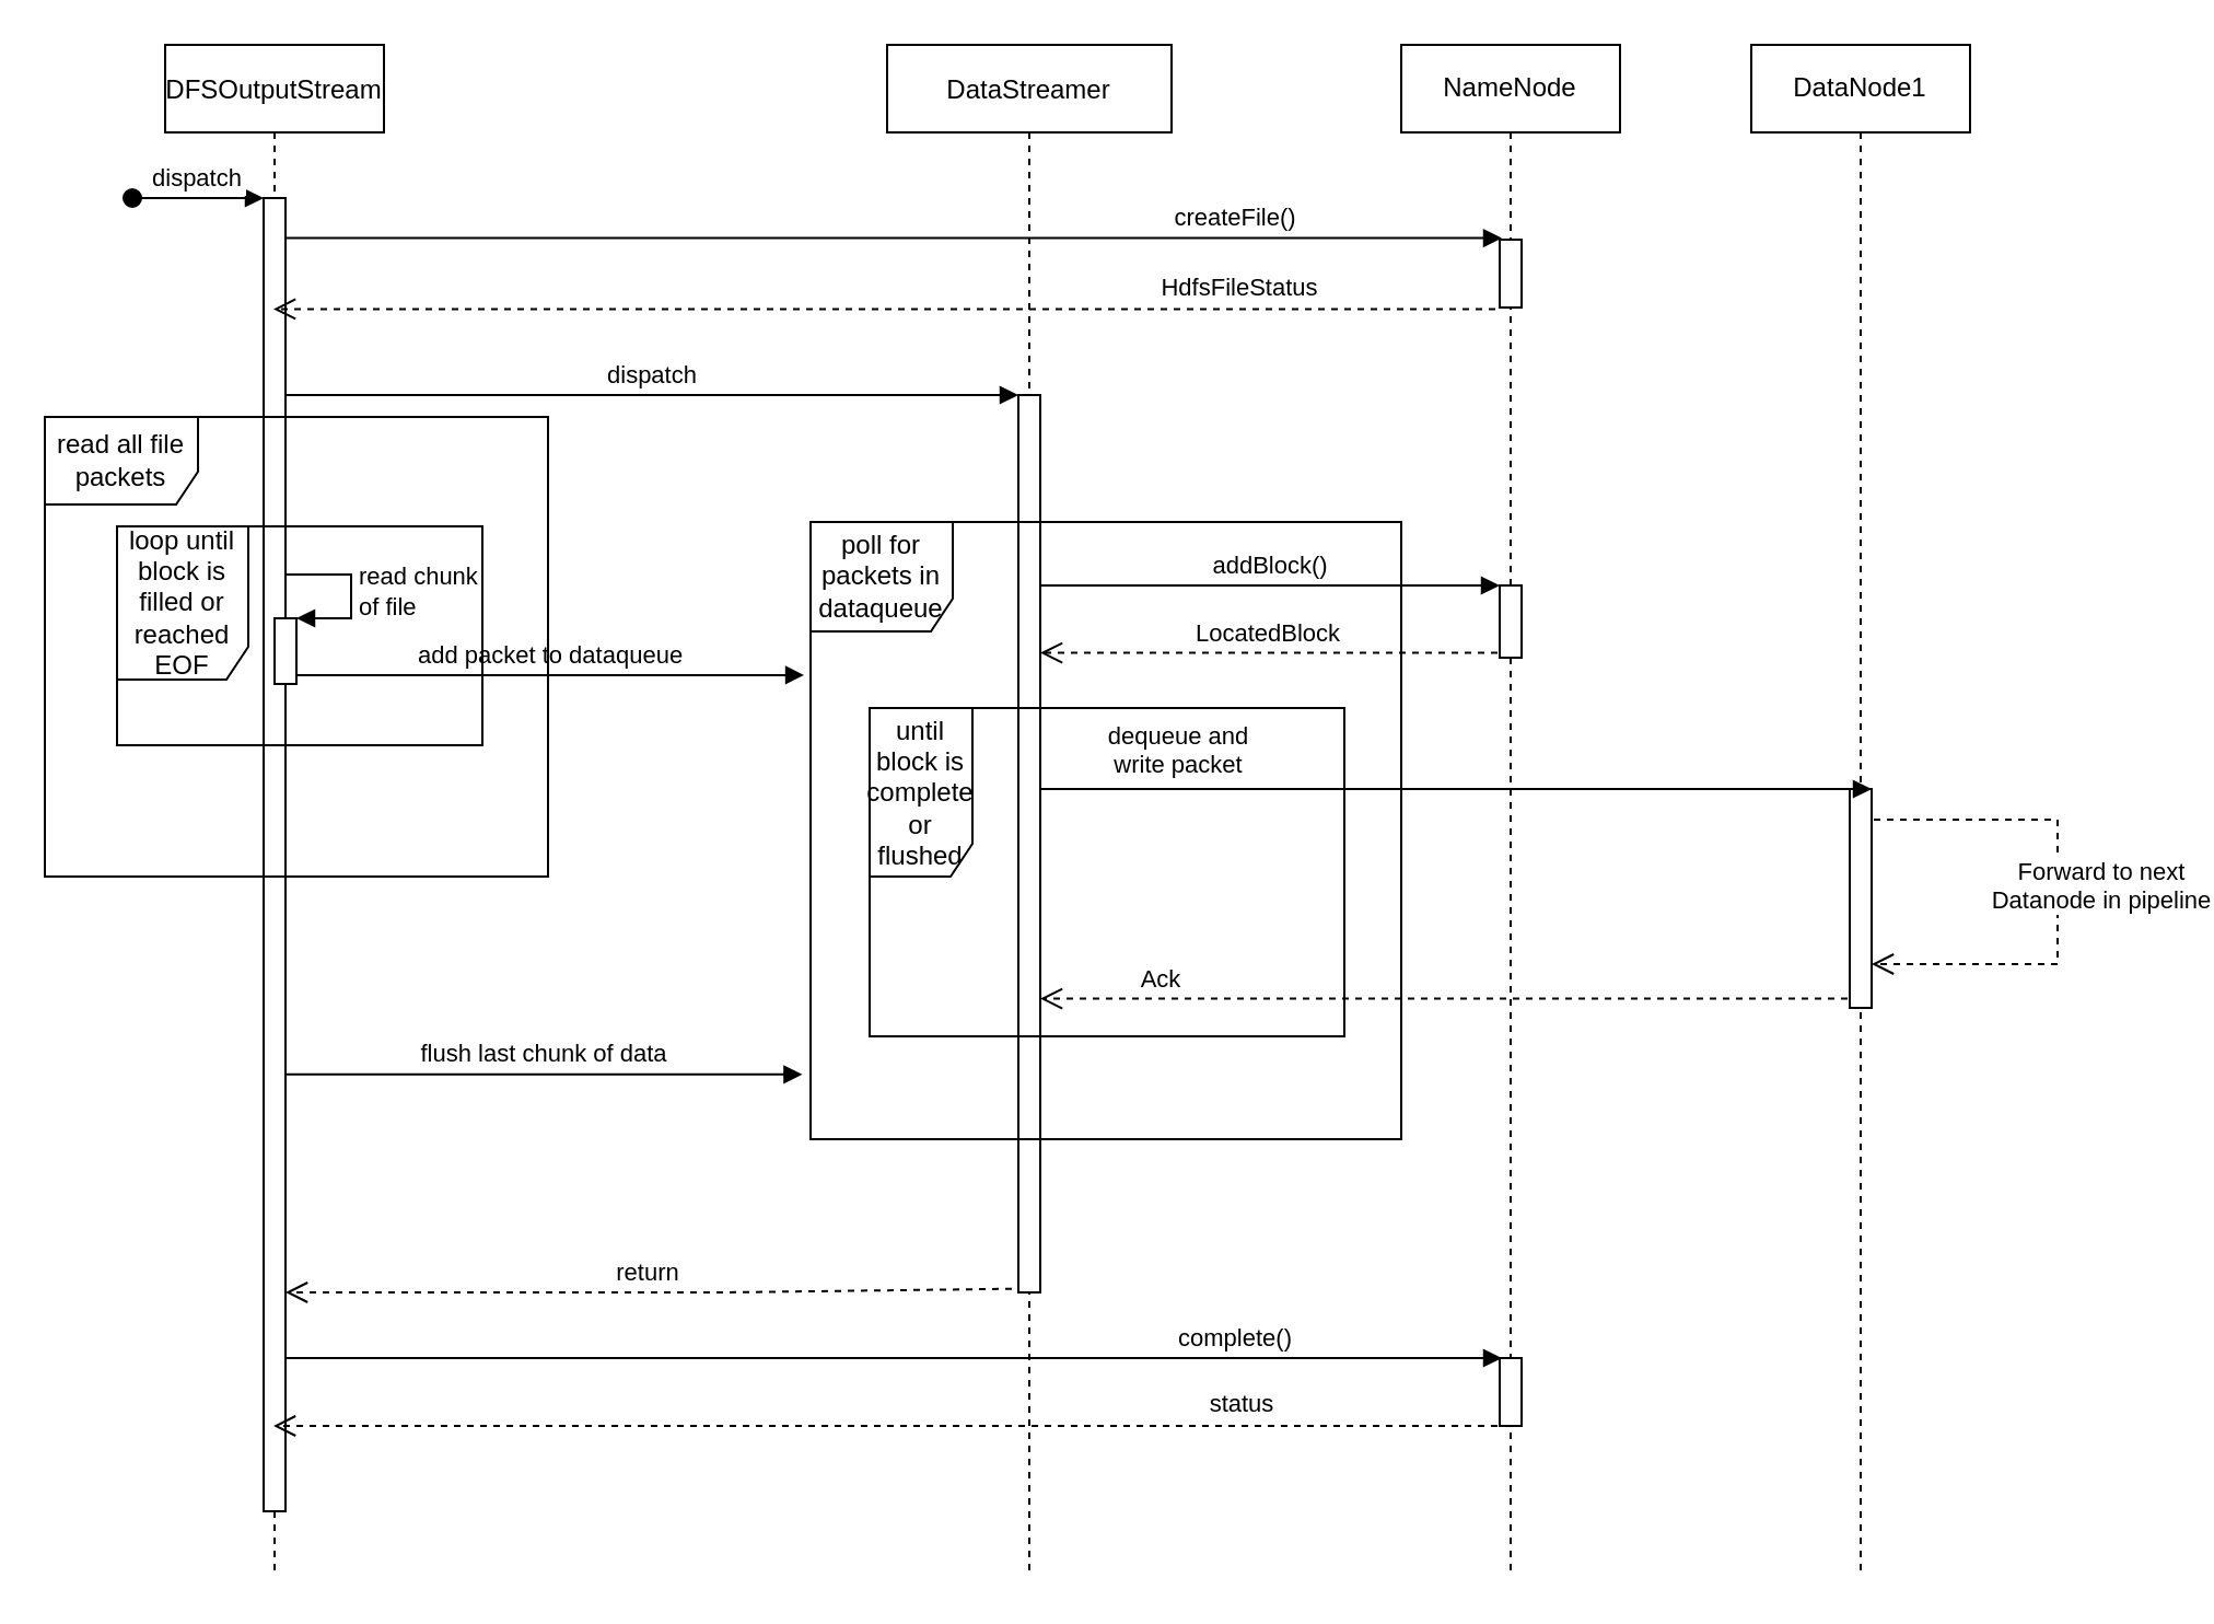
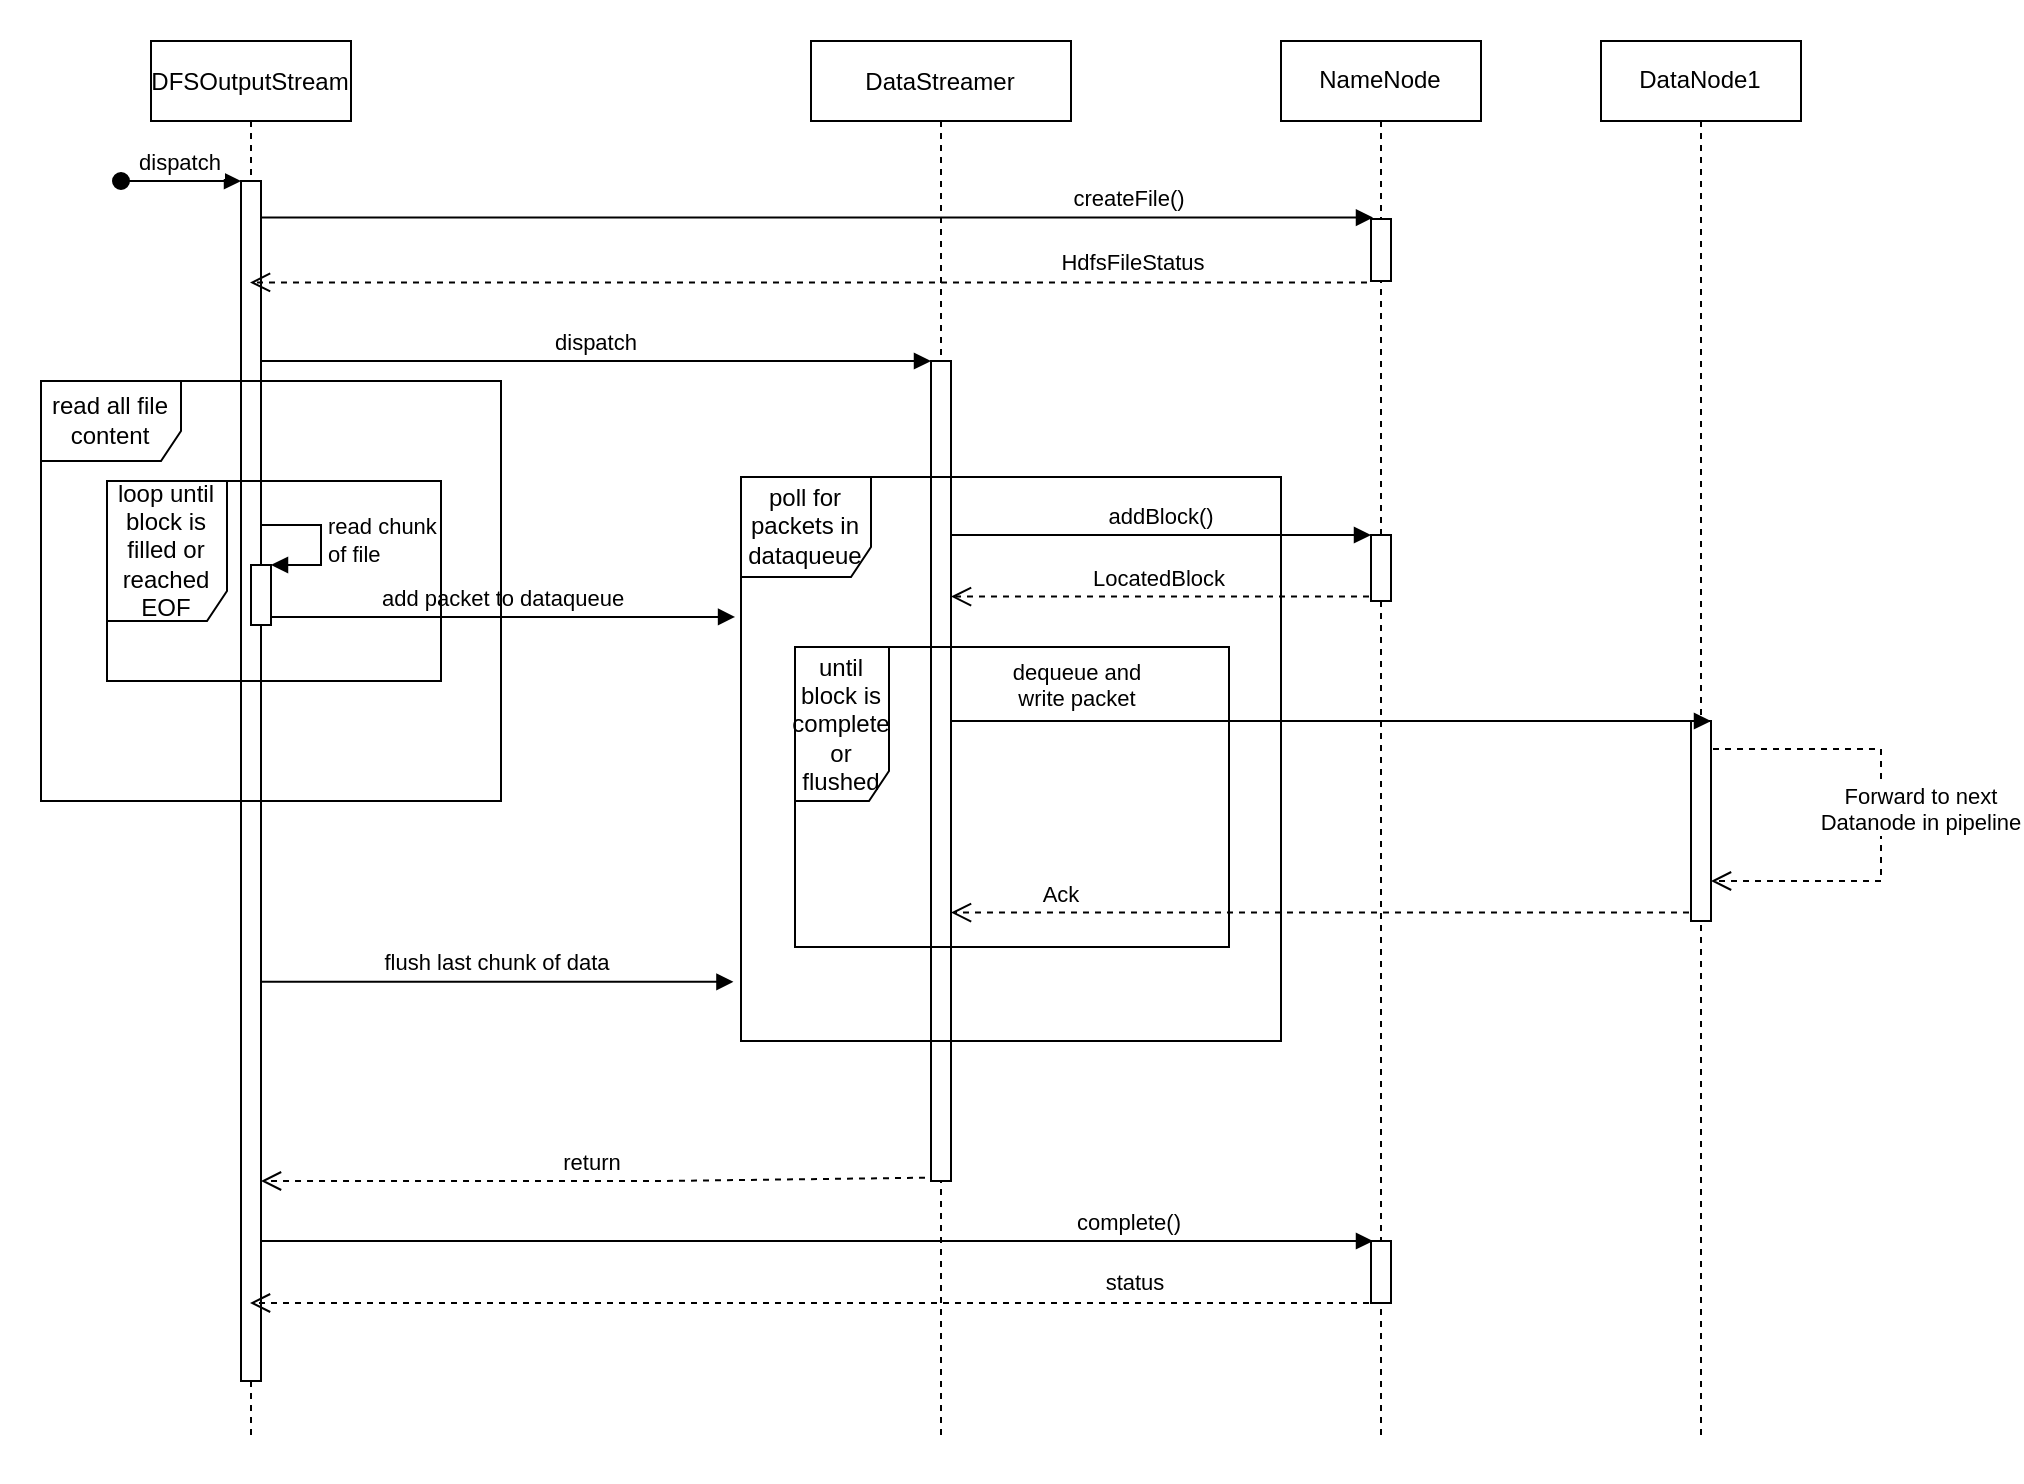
  <mxCell id="0" />
  <mxCell id="1" parent="0" />
  <mxCell id="2" value="DFSOutputStream" style="shape=umlLifeline;perimeter=lifelinePerimeter;container=1;collapsible=0;recursiveResize=0;rounded=0;shadow=0;strokeWidth=1;" parent="1" vertex="1"><mxGeometry x="75" y="20" width="100" height="700" as="geometry" /></mxCell>
  <mxCell id="3" value="" style="points=[];perimeter=orthogonalPerimeter;rounded=0;shadow=0;strokeWidth=1;" parent="2" vertex="1"><mxGeometry x="45" y="70" width="10" height="600" as="geometry" /></mxCell>
  <mxCell id="4" value="dispatch" style="verticalAlign=bottom;startArrow=oval;endArrow=block;startSize=8;shadow=0;strokeWidth=1;" parent="2" target="3" edge="1"><mxGeometry relative="1" as="geometry"><mxPoint x="-15" y="70" as="sourcePoint" /></mxGeometry></mxCell>
  <mxCell id="5" value="" style="html=1;points=[];perimeter=orthogonalPerimeter;" parent="2" vertex="1"><mxGeometry x="50" y="262" width="10" height="30" as="geometry" /></mxCell>
  <mxCell id="6" value="&lt;span style=&quot;text-align: center&quot;&gt;read chunk&lt;/span&gt;&lt;br style=&quot;text-align: center&quot;&gt;&lt;span style=&quot;text-align: center&quot;&gt;of file&lt;/span&gt;" style="edgeStyle=orthogonalEdgeStyle;html=1;align=left;spacingLeft=2;endArrow=block;rounded=0;entryX=1;entryY=0;" parent="2" target="5" edge="1"><mxGeometry relative="1" as="geometry"><mxPoint x="55" y="242" as="sourcePoint" /><Array as="points"><mxPoint x="85" y="242" /></Array></mxGeometry></mxCell>
  <mxCell id="7" value="DataStreamer" style="shape=umlLifeline;perimeter=lifelinePerimeter;container=1;collapsible=0;recursiveResize=0;rounded=0;shadow=0;strokeWidth=1;" parent="1" vertex="1"><mxGeometry x="405" y="20" width="130" height="700" as="geometry" /></mxCell>
  <mxCell id="8" value="" style="points=[];perimeter=orthogonalPerimeter;rounded=0;shadow=0;strokeWidth=1;" parent="7" vertex="1"><mxGeometry x="60" y="160" width="10" height="410" as="geometry" /></mxCell>
  <mxCell id="9" value="return" style="verticalAlign=bottom;endArrow=open;dashed=1;endSize=8;exitX=-0.3;exitY=0.996;shadow=0;strokeWidth=1;exitDx=0;exitDy=0;exitPerimeter=0;" parent="1" source="8" target="3" edge="1"><mxGeometry relative="1" as="geometry"><mxPoint x="230" y="176" as="targetPoint" /><Array as="points"><mxPoint x="330" y="590" /></Array></mxGeometry></mxCell>
  <mxCell id="10" value="dispatch" style="verticalAlign=bottom;endArrow=block;entryX=0;entryY=0;shadow=0;strokeWidth=1;" parent="1" source="3" target="8" edge="1"><mxGeometry relative="1" as="geometry"><mxPoint x="230" y="100" as="sourcePoint" /></mxGeometry></mxCell>
  <mxCell id="11" value="NameNode" style="shape=umlLifeline;perimeter=lifelinePerimeter;whiteSpace=wrap;html=1;container=1;collapsible=0;recursiveResize=0;outlineConnect=0;" parent="1" vertex="1"><mxGeometry x="640" y="20" width="100" height="700" as="geometry" /></mxCell>
  <mxCell id="12" value="" style="html=1;points=[];perimeter=orthogonalPerimeter;" parent="11" vertex="1"><mxGeometry x="45" y="89" width="10" height="31" as="geometry" /></mxCell>
  <mxCell id="13" value="" style="html=1;points=[];perimeter=orthogonalPerimeter;" parent="11" vertex="1"><mxGeometry x="45" y="600" width="10" height="31" as="geometry" /></mxCell>
  <mxCell id="14" value="" style="html=1;points=[];perimeter=orthogonalPerimeter;" parent="11" vertex="1"><mxGeometry x="45" y="247" width="10" height="33" as="geometry" /></mxCell>
  <mxCell id="15" value="DataNode1" style="shape=umlLifeline;perimeter=lifelinePerimeter;whiteSpace=wrap;html=1;container=1;collapsible=0;recursiveResize=0;outlineConnect=0;" parent="1" vertex="1"><mxGeometry x="800" y="20" width="100" height="700" as="geometry" /></mxCell>
  <mxCell id="16" value="" style="html=1;points=[];perimeter=orthogonalPerimeter;" parent="15" vertex="1"><mxGeometry x="45" y="340" width="10" height="100" as="geometry" /></mxCell>
  <mxCell id="17" value="Forward to next&lt;br&gt;Datanode in pipeline" style="html=1;verticalAlign=bottom;endArrow=open;dashed=1;endSize=8;rounded=0;exitX=1.1;exitY=0.14;exitDx=0;exitDy=0;exitPerimeter=0;" parent="15" source="16" target="16" edge="1"><mxGeometry x="0.109" y="20" relative="1" as="geometry"><mxPoint x="235" y="496" as="targetPoint" /><mxPoint x="250" y="430" as="sourcePoint" /><Array as="points"><mxPoint x="140" y="354" /><mxPoint x="140" y="420" /></Array><mxPoint as="offset" /></mxGeometry></mxCell>
  <mxCell id="18" value="createFile()" style="html=1;verticalAlign=bottom;endArrow=block;rounded=0;entryX=0.1;entryY=-0.024;entryDx=0;entryDy=0;entryPerimeter=0;" parent="1" source="3" target="12" edge="1"><mxGeometry x="0.561" relative="1" as="geometry"><mxPoint x="545" y="109" as="sourcePoint" /><mxPoint x="410" y="110" as="targetPoint" /><mxPoint as="offset" /></mxGeometry></mxCell>
  <mxCell id="19" value="HdfsFileStatus" style="html=1;verticalAlign=bottom;endArrow=open;dashed=1;endSize=8;rounded=0;exitX=-0.2;exitY=1.024;exitDx=0;exitDy=0;exitPerimeter=0;" parent="1" source="12" target="2" edge="1"><mxGeometry x="-0.581" y="-1" relative="1" as="geometry"><mxPoint x="545" y="166" as="targetPoint" /><mxPoint x="370" y="160" as="sourcePoint" /><mxPoint as="offset" /></mxGeometry></mxCell>
  <mxCell id="20" value="complete()" style="html=1;verticalAlign=bottom;endArrow=block;rounded=0;entryX=0.1;entryY=0;entryDx=0;entryDy=0;entryPerimeter=0;" parent="1" source="3" target="13" edge="1"><mxGeometry x="0.561" relative="1" as="geometry"><mxPoint x="100" y="830.78" as="sourcePoint" /><mxPoint x="446" y="829.996" as="targetPoint" /><mxPoint as="offset" /></mxGeometry></mxCell>
  <mxCell id="21" value="status" style="html=1;verticalAlign=bottom;endArrow=open;dashed=1;endSize=8;rounded=0;exitX=-0.1;exitY=1;exitDx=0;exitDy=0;exitPerimeter=0;" parent="1" source="13" target="2" edge="1"><mxGeometry x="-0.581" y="-1" relative="1" as="geometry"><mxPoint x="81.5" y="810.004" as="targetPoint" /><mxPoint x="430" y="810.004" as="sourcePoint" /><mxPoint as="offset" /></mxGeometry></mxCell>
  <mxCell id="22" value="add packet to dataqueue" style="html=1;verticalAlign=bottom;endArrow=block;rounded=0;exitX=1;exitY=0.867;exitDx=0;exitDy=0;exitPerimeter=0;entryX=-0.011;entryY=0.248;entryDx=0;entryDy=0;entryPerimeter=0;" parent="1" source="5" target="29" edge="1"><mxGeometry width="80" relative="1" as="geometry"><mxPoint x="170" y="280" as="sourcePoint" /><mxPoint x="320" y="308" as="targetPoint" /></mxGeometry></mxCell>
  <mxCell id="23" value="loop until block is filled or reached EOF" style="shape=umlFrame;whiteSpace=wrap;html=1;width=60;height=70;" parent="1" vertex="1"><mxGeometry x="53" y="240" width="167" height="100" as="geometry" /></mxCell>
  <mxCell id="24" value="until block is complete&lt;br&gt;or flushed" style="shape=umlFrame;whiteSpace=wrap;html=1;width=47;height=77;" parent="1" vertex="1"><mxGeometry x="397" y="323" width="217" height="150" as="geometry" /></mxCell>
  <mxCell id="25" value="addBlock()" style="html=1;verticalAlign=bottom;endArrow=block;entryX=0;entryY=0;rounded=0;entryDx=0;entryDy=0;entryPerimeter=0;" parent="1" source="8" target="14" edge="1"><mxGeometry relative="1" as="geometry"><mxPoint x="755" y="267" as="sourcePoint" /></mxGeometry></mxCell>
  <mxCell id="26" value="LocatedBlock" style="html=1;verticalAlign=bottom;endArrow=open;dashed=1;endSize=8;exitX=-0.1;exitY=0.933;rounded=0;exitDx=0;exitDy=0;exitPerimeter=0;" parent="1" source="14" target="8" edge="1"><mxGeometry relative="1" as="geometry"><mxPoint x="755" y="324" as="targetPoint" /></mxGeometry></mxCell>
  <mxCell id="27" value="dequeue and&lt;br&gt;write packet" style="html=1;verticalAlign=bottom;endArrow=block;entryX=1;entryY=0;rounded=0;" parent="1" source="8" target="16" edge="1"><mxGeometry x="-0.671" y="2" relative="1" as="geometry"><mxPoint x="1115" y="430" as="sourcePoint" /><mxPoint as="offset" /></mxGeometry></mxCell>
  <mxCell id="28" value="Ack" style="html=1;verticalAlign=bottom;endArrow=open;dashed=1;endSize=8;exitX=-0.1;exitY=0.958;rounded=0;exitDx=0;exitDy=0;exitPerimeter=0;" parent="1" source="16" target="8" edge="1"><mxGeometry x="0.704" relative="1" as="geometry"><mxPoint x="1115" y="487" as="targetPoint" /><mxPoint as="offset" /></mxGeometry></mxCell>
  <mxCell id="29" value="poll for packets in dataqueue" style="shape=umlFrame;whiteSpace=wrap;html=1;width=65;height=50;" parent="1" vertex="1"><mxGeometry x="370" y="238" width="270" height="282" as="geometry" /></mxCell>
- <mxCell id="30" value="read all file packets" style="shape=umlFrame;whiteSpace=wrap;html=1;width=70;height=40;" parent="1" vertex="1"><mxGeometry x="20" y="190" width="230" height="210" as="geometry" /></mxCell>
+ <mxCell id="30" value="read all file content" style="shape=umlFrame;whiteSpace=wrap;html=1;width=70;height=40;" parent="1" vertex="1"><mxGeometry x="20" y="190" width="230" height="210" as="geometry" /></mxCell>
  <mxCell id="31" value="flush last chunk of data" style="html=1;verticalAlign=bottom;endArrow=block;rounded=0;entryX=-0.014;entryY=0.895;entryDx=0;entryDy=0;entryPerimeter=0;" parent="1" source="3" target="29" edge="1"><mxGeometry width="80" relative="1" as="geometry"><mxPoint x="170" y="540" as="sourcePoint" /><mxPoint x="250" y="540" as="targetPoint" /></mxGeometry></mxCell>
